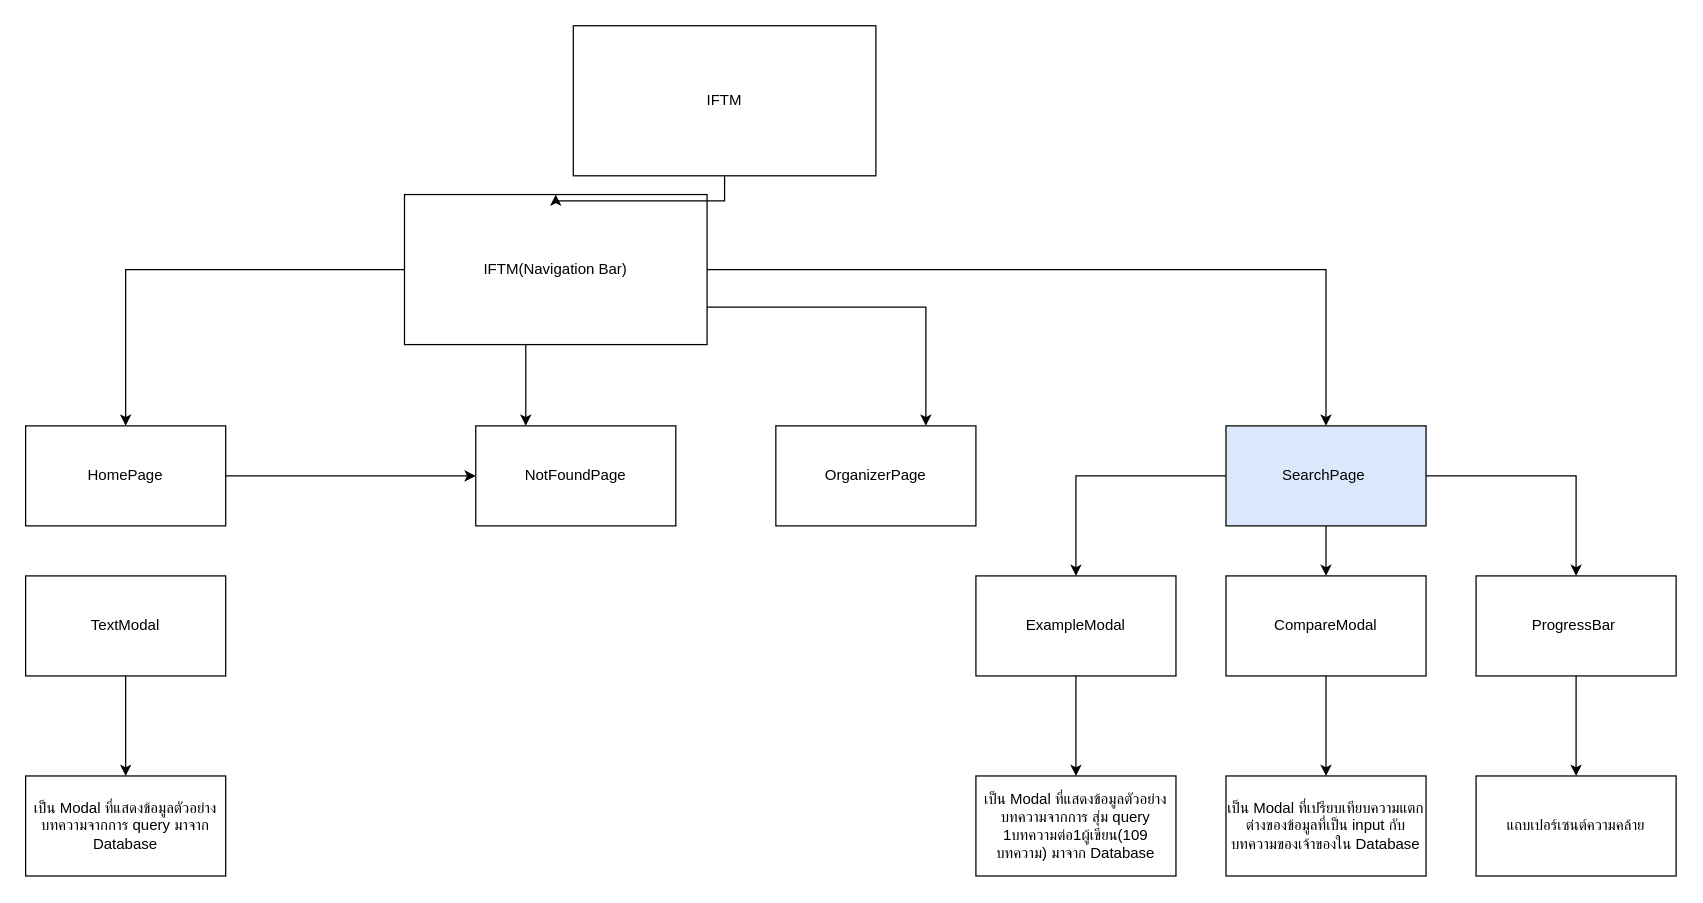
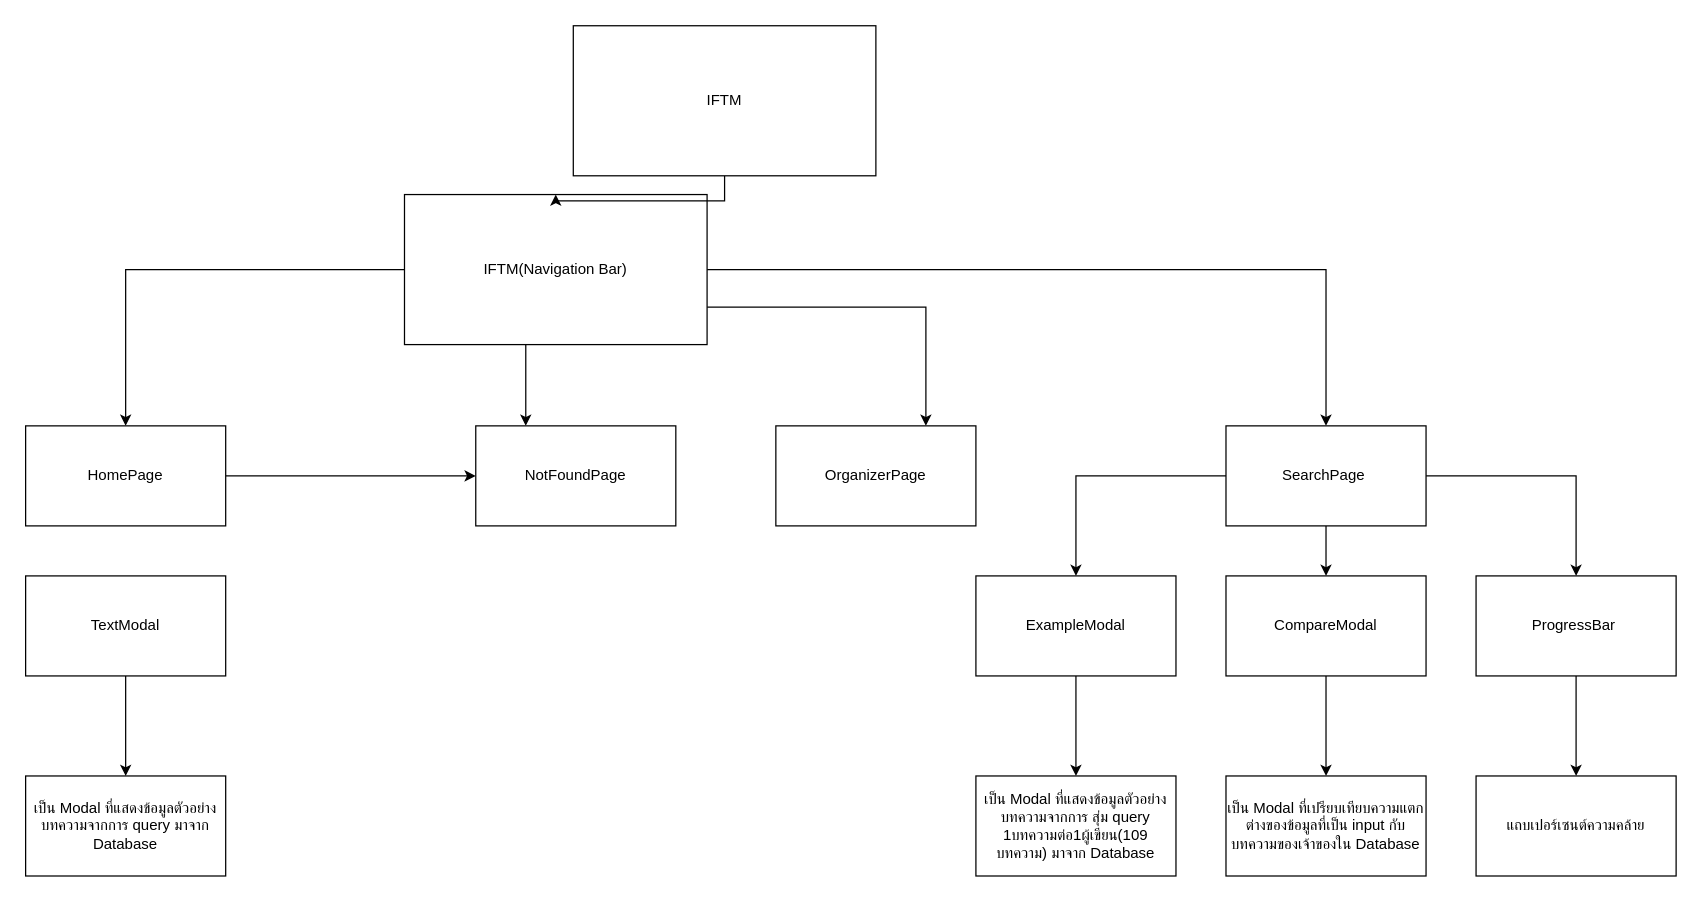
  <mxCell id="0" />
  <mxCell id="1" parent="0" />
  <mxCell id="2" style="edgeStyle=orthogonalEdgeStyle;rounded=0;orthogonalLoop=1;jettySize=auto;html=1;entryX=0.5;entryY=0;entryDx=0;entryDy=0;" edge="1" parent="1" source="6" target="8"><mxGeometry relative="1" as="geometry" /></mxCell>
  <mxCell id="3" style="edgeStyle=orthogonalEdgeStyle;rounded=0;orthogonalLoop=1;jettySize=auto;html=1;entryX=0.25;entryY=0;entryDx=0;entryDy=0;" edge="1" parent="1" source="6" target="9"><mxGeometry relative="1" as="geometry"><Array as="points"><mxPoint x="420" y="270" /></Array></mxGeometry></mxCell>
  <mxCell id="4" style="edgeStyle=orthogonalEdgeStyle;rounded=0;orthogonalLoop=1;jettySize=auto;html=1;" edge="1" parent="1" source="6" target="14"><mxGeometry relative="1" as="geometry" /></mxCell>
  <mxCell id="5" style="edgeStyle=orthogonalEdgeStyle;rounded=0;orthogonalLoop=1;jettySize=auto;html=1;exitX=1;exitY=0.75;exitDx=0;exitDy=0;entryX=0.75;entryY=0;entryDx=0;entryDy=0;" edge="1" parent="1" source="6" target="10"><mxGeometry relative="1" as="geometry" /></mxCell>
  <mxCell id="6" value="IFTM(Navigation Bar)" style="rounded=0;whiteSpace=wrap;html=1;" vertex="1" parent="1"><mxGeometry x="323" y="155" width="242" height="120" as="geometry" /></mxCell>
  <mxCell id="7" style="edgeStyle=orthogonalEdgeStyle;rounded=0;orthogonalLoop=1;jettySize=auto;html=1;" edge="1" parent="1" source="8" target="9"><mxGeometry relative="1" as="geometry" /></mxCell>
  <mxCell id="8" value="HomePage" style="rounded=0;whiteSpace=wrap;html=1;" vertex="1" parent="1"><mxGeometry x="20" y="340" width="160" height="80" as="geometry" /></mxCell>
  <mxCell id="9" value="NotFoundPage" style="rounded=0;whiteSpace=wrap;html=1;" vertex="1" parent="1"><mxGeometry x="380" y="340" width="160" height="80" as="geometry" /></mxCell>
  <mxCell id="10" value="OrganizerPage" style="rounded=0;whiteSpace=wrap;html=1;" vertex="1" parent="1"><mxGeometry x="620" y="340" width="160" height="80" as="geometry" /></mxCell>
  <mxCell id="11" style="edgeStyle=orthogonalEdgeStyle;rounded=0;orthogonalLoop=1;jettySize=auto;html=1;entryX=0.5;entryY=0;entryDx=0;entryDy=0;" edge="1" parent="1" source="14" target="21"><mxGeometry relative="1" as="geometry" /></mxCell>
  <mxCell id="12" style="edgeStyle=orthogonalEdgeStyle;rounded=0;orthogonalLoop=1;jettySize=auto;html=1;entryX=0.5;entryY=0;entryDx=0;entryDy=0;" edge="1" parent="1" source="14" target="25"><mxGeometry relative="1" as="geometry" /></mxCell>
  <mxCell id="13" style="edgeStyle=orthogonalEdgeStyle;rounded=0;orthogonalLoop=1;jettySize=auto;html=1;entryX=0.5;entryY=0;entryDx=0;entryDy=0;" edge="1" parent="1" source="14" target="23"><mxGeometry relative="1" as="geometry" /></mxCell>
- <mxCell id="14" value="SearchPage&amp;nbsp;" style="rounded=0;whiteSpace=wrap;html=1;fillColor=#dae8fc;" vertex="1" parent="1"><mxGeometry x="980" y="340" width="160" height="80" as="geometry" /></mxCell>
+ <mxCell id="14" value="SearchPage&amp;nbsp;" style="rounded=0;whiteSpace=wrap;html=1;" vertex="1" parent="1"><mxGeometry x="980" y="340" width="160" height="80" as="geometry" /></mxCell>
  <mxCell id="15" style="edgeStyle=orthogonalEdgeStyle;rounded=0;orthogonalLoop=1;jettySize=auto;html=1;entryX=0.5;entryY=0;entryDx=0;entryDy=0;endArrow=classic;endFill=1;" edge="1" parent="1" source="16" target="19"><mxGeometry relative="1" as="geometry" /></mxCell>
  <mxCell id="16" value="TextModal" style="rounded=0;whiteSpace=wrap;html=1;" vertex="1" parent="1"><mxGeometry x="20" y="460" width="160" height="80" as="geometry" /></mxCell>
  <mxCell id="17" style="edgeStyle=orthogonalEdgeStyle;rounded=0;orthogonalLoop=1;jettySize=auto;html=1;" edge="1" parent="1" source="18" target="6"><mxGeometry relative="1" as="geometry" /></mxCell>
  <mxCell id="18" value="IFTM" style="rounded=0;whiteSpace=wrap;html=1;" vertex="1" parent="1"><mxGeometry x="458" y="20" width="242" height="120" as="geometry" /></mxCell>
  <mxCell id="19" value="เป็น Modal ที่แสดงข้อมูลตัวอย่างบทความจากการ query มาจาก Database" style="rounded=0;whiteSpace=wrap;html=1;" vertex="1" parent="1"><mxGeometry x="20" y="620" width="160" height="80" as="geometry" /></mxCell>
  <mxCell id="20" style="edgeStyle=orthogonalEdgeStyle;rounded=0;orthogonalLoop=1;jettySize=auto;html=1;" edge="1" parent="1" source="21" target="26"><mxGeometry relative="1" as="geometry" /></mxCell>
  <mxCell id="21" value="ExampleModal" style="rounded=0;whiteSpace=wrap;html=1;" vertex="1" parent="1"><mxGeometry x="780" y="460" width="160" height="80" as="geometry" /></mxCell>
  <mxCell id="22" style="edgeStyle=orthogonalEdgeStyle;rounded=0;orthogonalLoop=1;jettySize=auto;html=1;entryX=0.5;entryY=0;entryDx=0;entryDy=0;" edge="1" parent="1" source="23" target="27"><mxGeometry relative="1" as="geometry" /></mxCell>
  <mxCell id="23" value="CompareModal" style="rounded=0;whiteSpace=wrap;html=1;" vertex="1" parent="1"><mxGeometry x="980" y="460" width="160" height="80" as="geometry" /></mxCell>
  <mxCell id="24" style="edgeStyle=orthogonalEdgeStyle;rounded=0;orthogonalLoop=1;jettySize=auto;html=1;" edge="1" parent="1" source="25" target="28"><mxGeometry relative="1" as="geometry" /></mxCell>
  <mxCell id="25" value="ProgressBar&amp;nbsp;" style="rounded=0;whiteSpace=wrap;html=1;" vertex="1" parent="1"><mxGeometry x="1180" y="460" width="160" height="80" as="geometry" /></mxCell>
  <mxCell id="26" value="เป็น Modal ที่แสดงข้อมูลตัวอย่างบทความจากการ สุ่ม query 1บทความต่อ1ผู้เขียน(109 บทความ) มาจาก Database" style="rounded=0;whiteSpace=wrap;html=1;" vertex="1" parent="1"><mxGeometry x="780" y="620" width="160" height="80" as="geometry" /></mxCell>
  <mxCell id="27" value="เป็น Modal ที่เปรียบเทียบความแตกต่างของข้อมูลที่เป็น input กับบทความของเจ้าของใน Database" style="rounded=0;whiteSpace=wrap;html=1;" vertex="1" parent="1"><mxGeometry x="980" y="620" width="160" height="80" as="geometry" /></mxCell>
  <mxCell id="28" value="แถบเปอร์เซนต์ความคล้าย" style="rounded=0;whiteSpace=wrap;html=1;" vertex="1" parent="1"><mxGeometry x="1180" y="620" width="160" height="80" as="geometry" /></mxCell>
